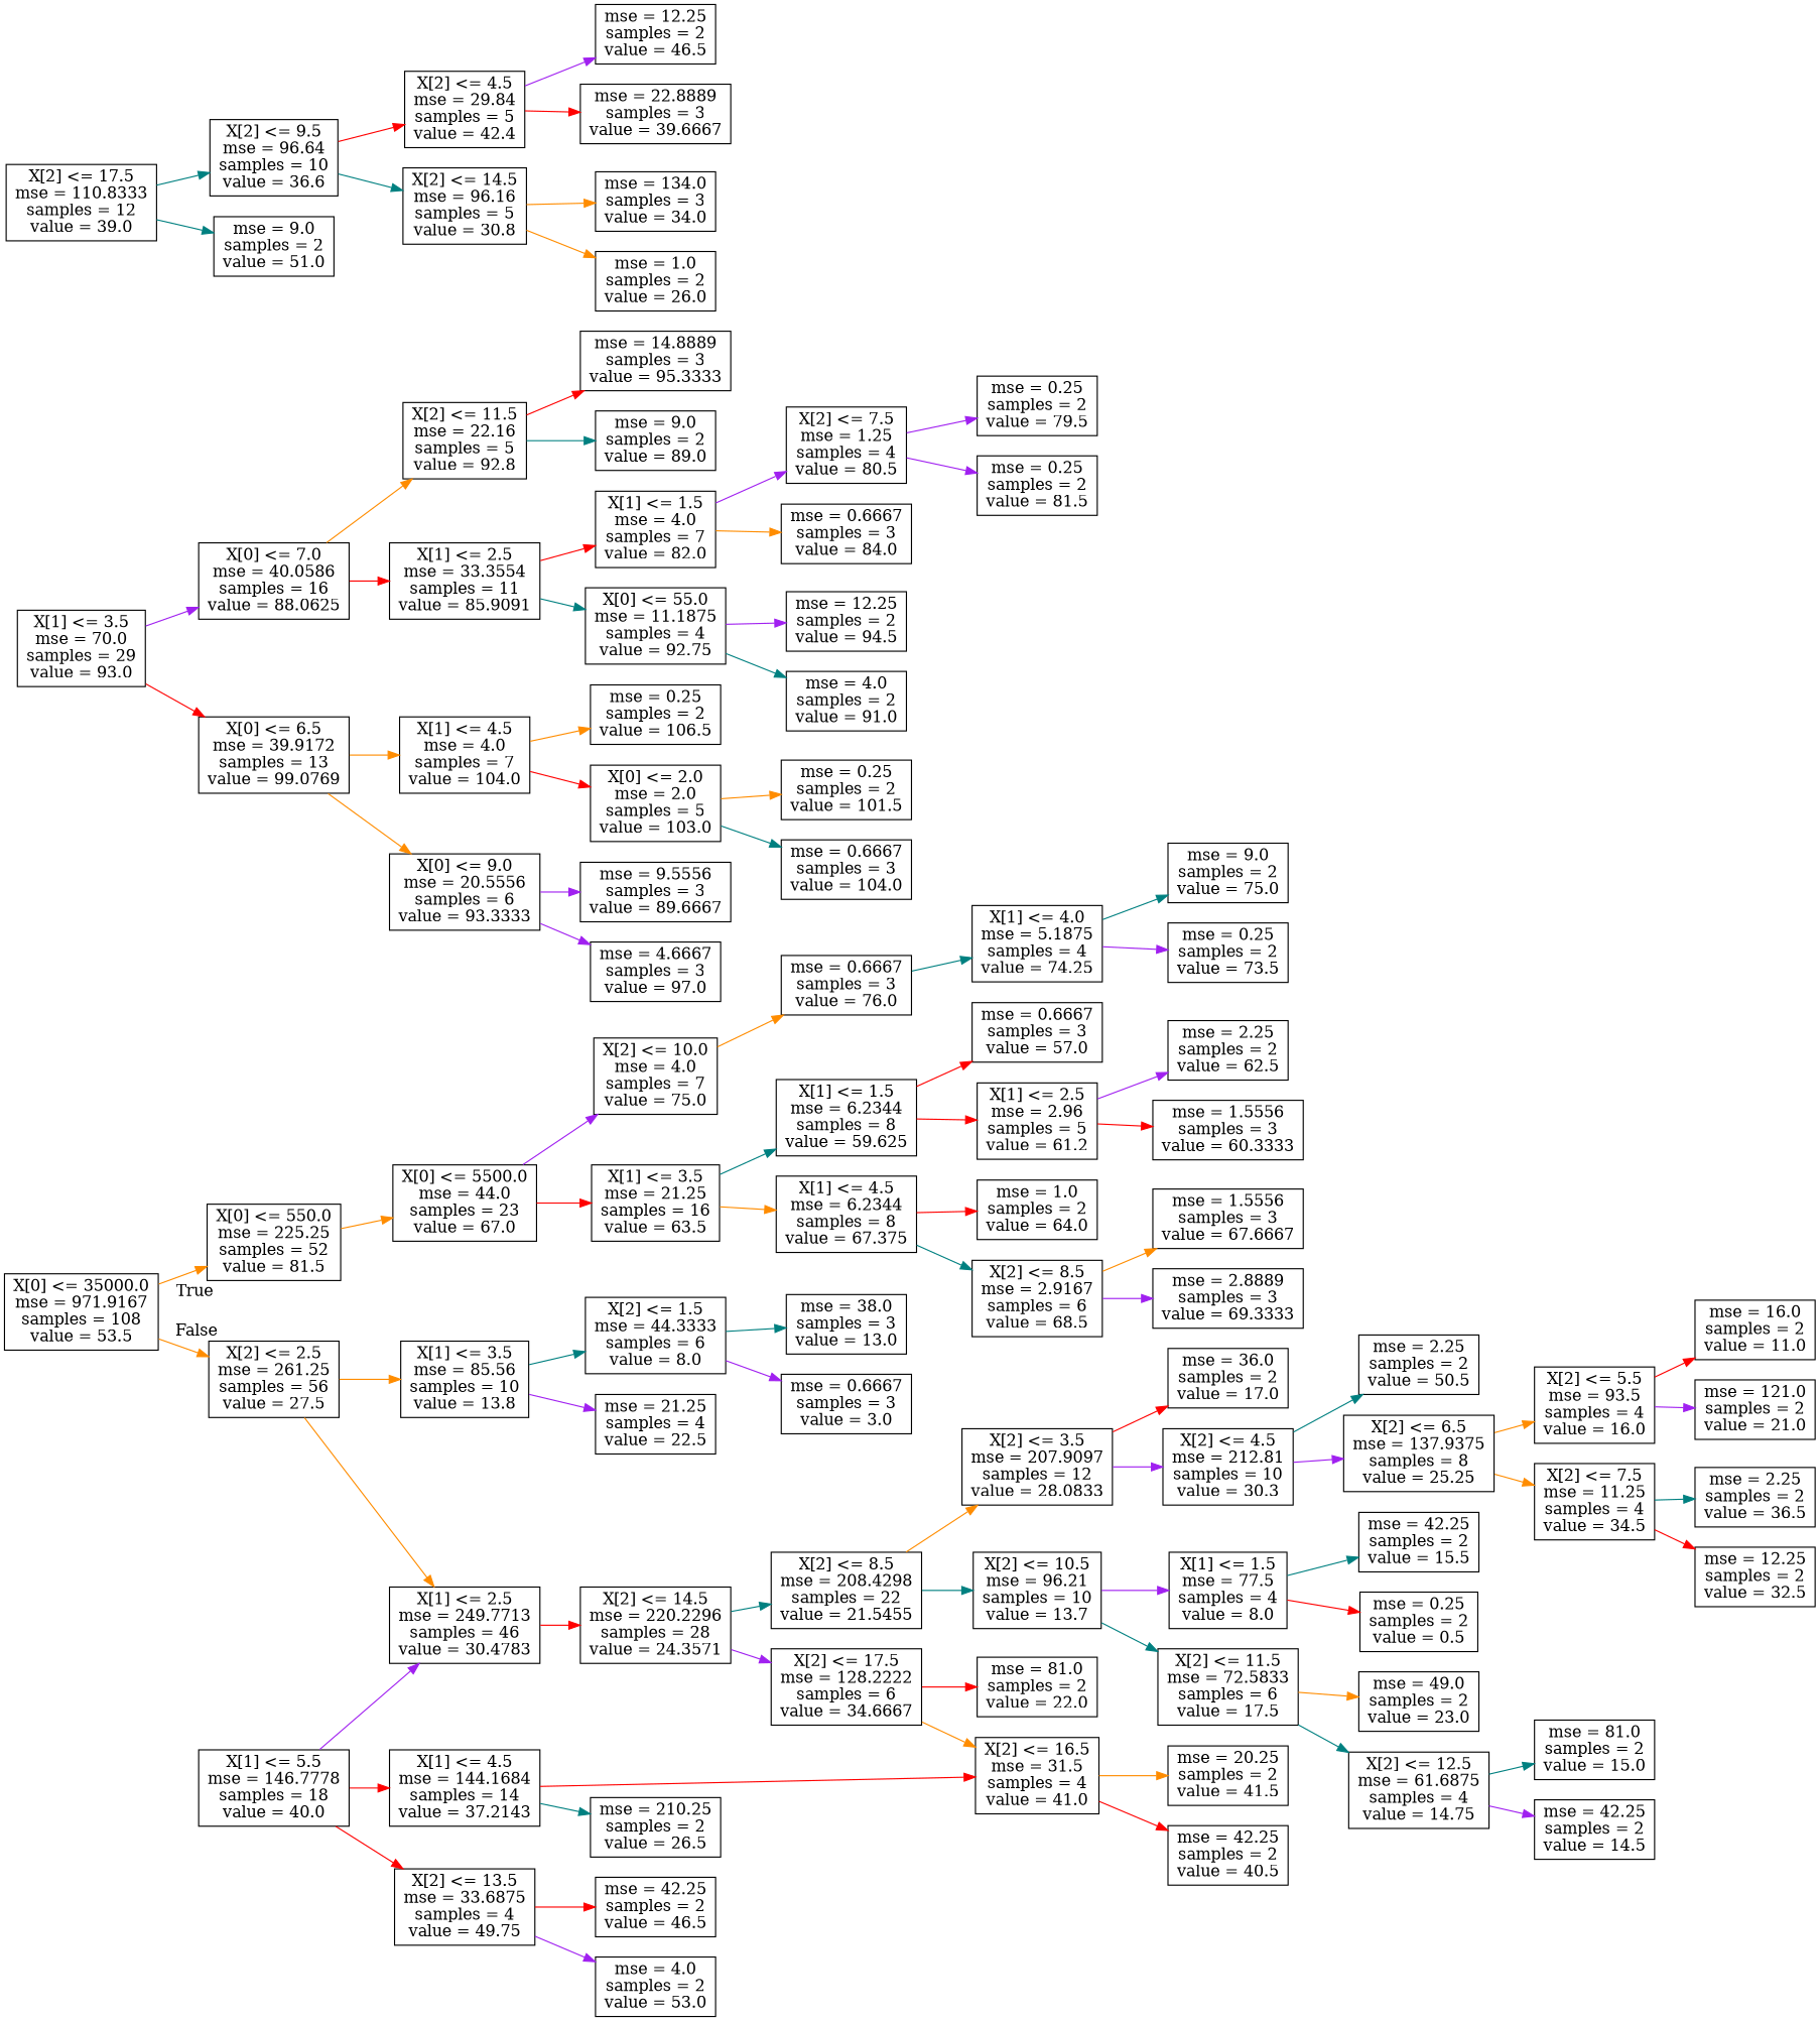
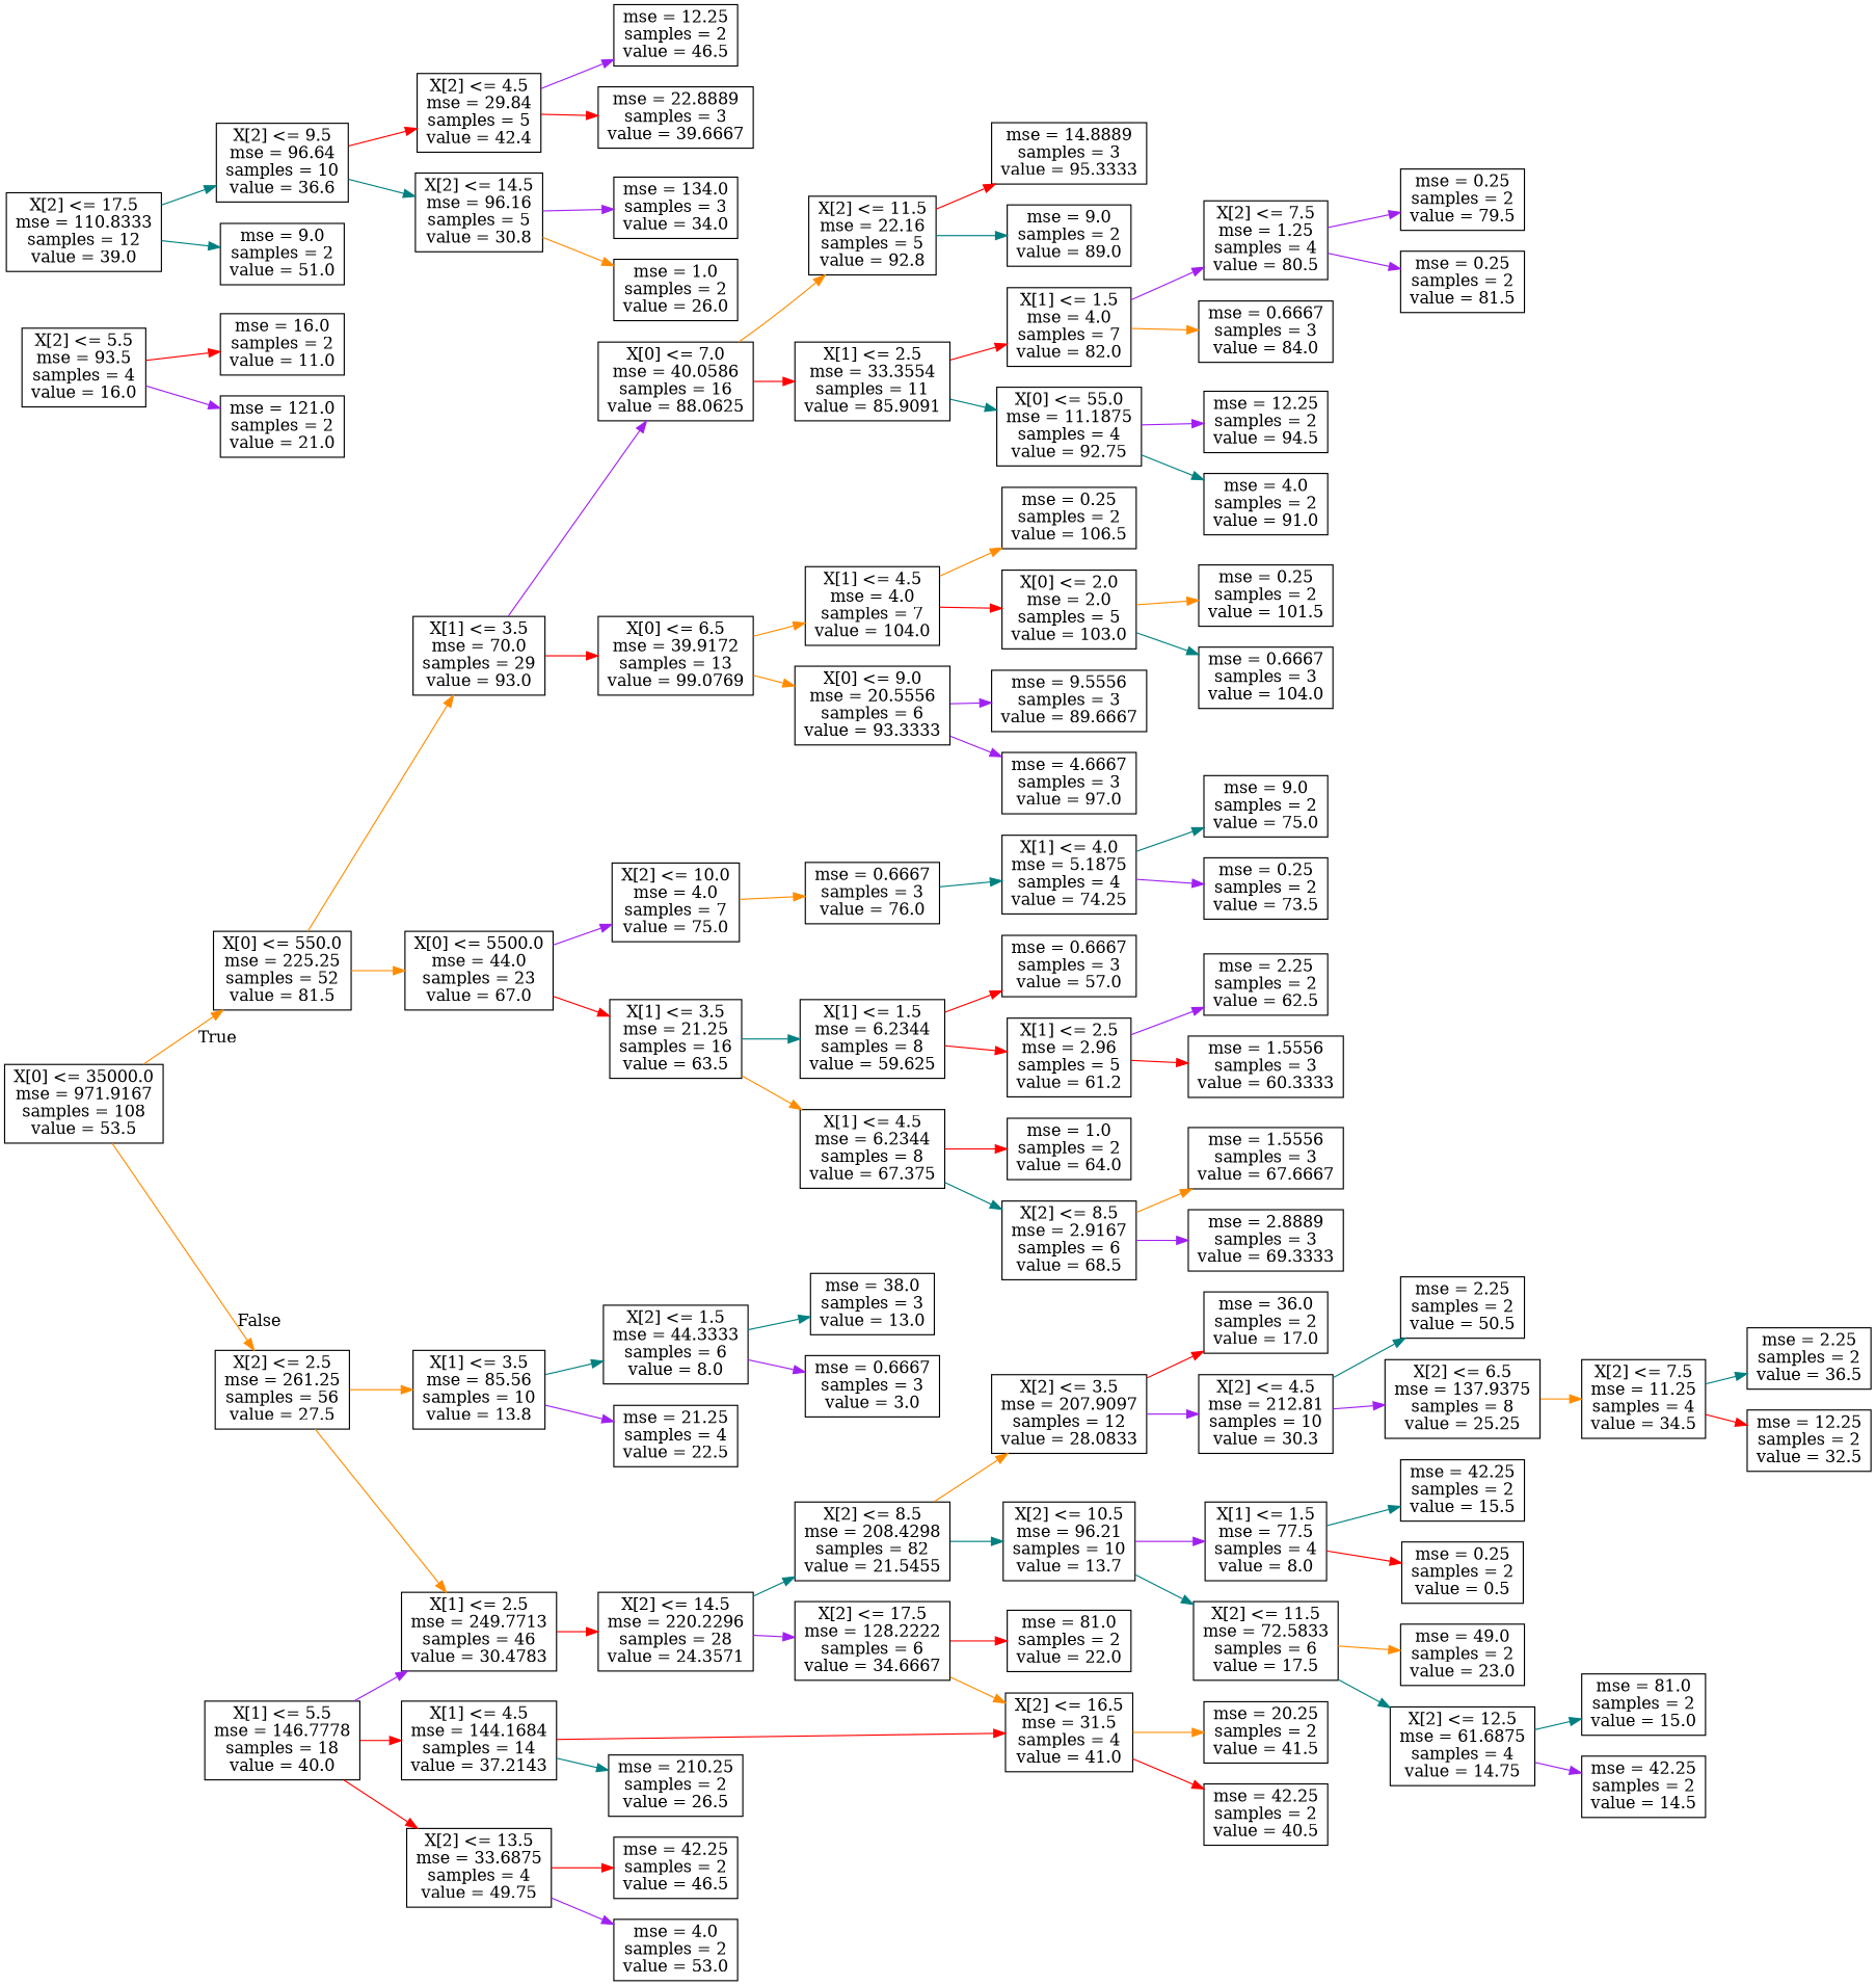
  digraph {
    rankdir=LR
    node [shape=box]
    edge [color=darkorange]
    n1 [label="X[0] <= 35000.0\nmse = 971.9167\nsamples = 108\nvalue = 53.5"]
    n2 [label="X[0] <= 550.0\nmse = 225.25\nsamples = 52\nvalue = 81.5"]
    n3 [label="X[2] <= 2.5\nmse = 261.25\nsamples = 56\nvalue = 27.5"]
    n4 [label="X[1] <= 3.5\nmse = 70.0\nsamples = 29\nvalue = 93.0"]
    n5 [label="X[0] <= 5500.0\nmse = 44.0\nsamples = 23\nvalue = 67.0"]
    n6 [label="X[1] <= 3.5\nmse = 85.56\nsamples = 10\nvalue = 13.8"]
    n7 [label="X[1] <= 2.5\nmse = 249.7713\nsamples = 46\nvalue = 30.4783"]
    n8 [label="X[0] <= 7.0\nmse = 40.0586\nsamples = 16\nvalue = 88.0625"]
    n9 [label="X[0] <= 6.5\nmse = 39.9172\nsamples = 13\nvalue = 99.0769"]
    n10 [label="X[2] <= 10.0\nmse = 4.0\nsamples = 7\nvalue = 75.0"]
    n11 [label="X[1] <= 3.5\nmse = 21.25\nsamples = 16\nvalue = 63.5"]
    n12 [label="X[2] <= 11.5\nmse = 22.16\nsamples = 5\nvalue = 92.8"]
    n13 [label="X[1] <= 2.5\nmse = 33.3554\nsamples = 11\nvalue = 85.9091"]
    n14 [label="X[1] <= 4.5\nmse = 4.0\nsamples = 7\nvalue = 104.0"]
    n15 [label="X[0] <= 9.0\nmse = 20.5556\nsamples = 6\nvalue = 93.3333"]
    n16 [label="mse = 14.8889\nsamples = 3\nvalue = 95.3333"]
    n17 [label="mse = 9.0\nsamples = 2\nvalue = 89.0"]
    n18 [label="X[1] <= 1.5\nmse = 4.0\nsamples = 7\nvalue = 82.0"]
    n19 [label="X[0] <= 55.0\nmse = 11.1875\nsamples = 4\nvalue = 92.75"]
    n20 [label="X[2] <= 7.5\nmse = 1.25\nsamples = 4\nvalue = 80.5"]
    n21 [label="mse = 0.6667\nsamples = 3\nvalue = 84.0"]
    n22 [label="mse = 12.25\nsamples = 2\nvalue = 94.5"]
    n23 [label="mse = 4.0\nsamples = 2\nvalue = 91.0"]
    n24 [label="mse = 0.25\nsamples = 2\nvalue = 79.5"]
    n25 [label="mse = 0.25\nsamples = 2\nvalue = 81.5"]
    n26 [label="mse = 0.25\nsamples = 2\nvalue = 106.5"]
    n27 [label="X[0] <= 2.0\nmse = 2.0\nsamples = 5\nvalue = 103.0"]
    n28 [label="mse = 9.5556\nsamples = 3\nvalue = 89.6667"]
    n29 [label="mse = 4.6667\nsamples = 3\nvalue = 97.0"]
    n30 [label="mse = 0.25\nsamples = 2\nvalue = 101.5"]
    n31 [label="mse = 0.6667\nsamples = 3\nvalue = 104.0"]
    n32 [label="mse = 0.6667\nsamples = 3\nvalue = 76.0"]
    n33 [label="X[1] <= 1.5\nmse = 6.2344\nsamples = 8\nvalue = 59.625"]
    n34 [label="X[1] <= 4.5\nmse = 6.2344\nsamples = 8\nvalue = 67.375"]
    n35 [label="X[1] <= 4.0\nmse = 5.1875\nsamples = 4\nvalue = 74.25"]
    n36 [label="mse = 9.0\nsamples = 2\nvalue = 75.0"]
    n37 [label="mse = 0.25\nsamples = 2\nvalue = 73.5"]
    n38 [label="mse = 0.6667\nsamples = 3\nvalue = 57.0"]
    n39 [label="X[1] <= 2.5\nmse = 2.96\nsamples = 5\nvalue = 61.2"]
    n40 [label="mse = 1.0\nsamples = 2\nvalue = 64.0"]
    n41 [label="X[2] <= 8.5\nmse = 2.9167\nsamples = 6\nvalue = 68.5"]
    n42 [label="mse = 2.25\nsamples = 2\nvalue = 62.5"]
    n43 [label="mse = 1.5556\nsamples = 3\nvalue = 60.3333"]
    n44 [label="mse = 1.5556\nsamples = 3\nvalue = 67.6667"]
    n45 [label="mse = 2.8889\nsamples = 3\nvalue = 69.3333"]
    n46 [label="X[2] <= 1.5\nmse = 44.3333\nsamples = 6\nvalue = 8.0"]
    n47 [label="mse = 21.25\nsamples = 4\nvalue = 22.5"]
    n48 [label="X[2] <= 14.5\nmse = 220.2296\nsamples = 28\nvalue = 24.3571"]
    n49 [label="mse = 38.0\nsamples = 3\nvalue = 13.0"]
    n50 [label="mse = 0.6667\nsamples = 3\nvalue = 3.0"]
-   n51 [label="X[2] <= 8.5\nmse = 208.4298\nsamples = 22\nvalue = 21.5455"]
+   n51 [label="X[2] <= 8.5\nmse = 208.4298\nsamples = 82\nvalue = 21.5455"]
    n52 [label="X[2] <= 17.5\nmse = 128.2222\nsamples = 6\nvalue = 34.6667"]
    n53 [label="X[1] <= 5.5\nmse = 146.7778\nsamples = 18\nvalue = 40.0"]
    n54 [label="X[1] <= 4.5\nmse = 144.1684\nsamples = 14\nvalue = 37.2143"]
    n55 [label="X[2] <= 13.5\nmse = 33.6875\nsamples = 4\nvalue = 49.75"]
    n56 [label="X[2] <= 3.5\nmse = 207.9097\nsamples = 12\nvalue = 28.0833"]
    n57 [label="X[2] <= 10.5\nmse = 96.21\nsamples = 10\nvalue = 13.7"]
    n58 [label="X[2] <= 16.5\nmse = 31.5\nsamples = 4\nvalue = 41.0"]
    n59 [label="mse = 81.0\nsamples = 2\nvalue = 22.0"]
    n60 [label="mse = 36.0\nsamples = 2\nvalue = 17.0"]
    n61 [label="X[2] <= 4.5\nmse = 212.81\nsamples = 10\nvalue = 30.3"]
    n62 [label="X[1] <= 1.5\nmse = 77.5\nsamples = 4\nvalue = 8.0"]
    n63 [label="X[2] <= 11.5\nmse = 72.5833\nsamples = 6\nvalue = 17.5"]
    n64 [label="mse = 2.25\nsamples = 2\nvalue = 50.5"]
    n65 [label="X[2] <= 6.5\nmse = 137.9375\nsamples = 8\nvalue = 25.25"]
    n66 [label="X[2] <= 5.5\nmse = 93.5\nsamples = 4\nvalue = 16.0"]
    n67 [label="X[2] <= 7.5\nmse = 11.25\nsamples = 4\nvalue = 34.5"]
    n68 [label="mse = 16.0\nsamples = 2\nvalue = 11.0"]
    n69 [label="mse = 121.0\nsamples = 2\nvalue = 21.0"]
    n70 [label="mse = 2.25\nsamples = 2\nvalue = 36.5"]
    n71 [label="mse = 12.25\nsamples = 2\nvalue = 32.5"]
    n72 [label="mse = 42.25\nsamples = 2\nvalue = 15.5"]
    n73 [label="mse = 0.25\nsamples = 2\nvalue = 0.5"]
    n74 [label="mse = 49.0\nsamples = 2\nvalue = 23.0"]
    n75 [label="X[2] <= 12.5\nmse = 61.6875\nsamples = 4\nvalue = 14.75"]
    n76 [label="mse = 81.0\nsamples = 2\nvalue = 15.0"]
    n77 [label="mse = 42.25\nsamples = 2\nvalue = 14.5"]
    n78 [label="mse = 20.25\nsamples = 2\nvalue = 41.5"]
    n79 [label="mse = 42.25\nsamples = 2\nvalue = 40.5"]
    n80 [label="mse = 210.25\nsamples = 2\nvalue = 26.5"]
    n81 [label="mse = 42.25\nsamples = 2\nvalue = 46.5"]
    n82 [label="mse = 4.0\nsamples = 2\nvalue = 53.0"]
    n83 [label="X[2] <= 17.5\nmse = 110.8333\nsamples = 12\nvalue = 39.0"]
    n84 [label="X[2] <= 9.5\nmse = 96.64\nsamples = 10\nvalue = 36.6"]
    n85 [label="mse = 9.0\nsamples = 2\nvalue = 51.0"]
    n86 [label="X[2] <= 4.5\nmse = 29.84\nsamples = 5\nvalue = 42.4"]
    n87 [label="X[2] <= 14.5\nmse = 96.16\nsamples = 5\nvalue = 30.8"]
    n88 [label="mse = 12.25\nsamples = 2\nvalue = 46.5"]
    n89 [label="mse = 22.8889\nsamples = 3\nvalue = 39.6667"]
    n90 [label="mse = 134.0\nsamples = 3\nvalue = 34.0"]
    n91 [label="mse = 1.0\nsamples = 2\nvalue = 26.0"]
    n1 -> n2 [headlabel=True labelangle=45 labeldistance=2.5]
    n1 -> n3 [headlabel=False labelangle=-45 labeldistance=2.5]
+   n2 -> n4
    n2 -> n5
    n3 -> n6
    n3 -> n7
    n4 -> n8 [color=purple]
    n4 -> n9 [color=red]
    n5 -> n10 [color=purple]
    n5 -> n11 [color=red]
    n6 -> n46 [color=teal]
    n6 -> n47 [color=purple]
    n7 -> n48 [color=red]
    n8 -> n12
    n8 -> n13 [color=red]
    n9 -> n14
    n9 -> n15
    n10 -> n32
    n11 -> n33 [color=teal]
    n11 -> n34
    n12 -> n16 [color=red]
    n12 -> n17 [color=teal]
    n13 -> n18 [color=red]
    n13 -> n19 [color=teal]
    n14 -> n26
    n14 -> n27 [color=red]
    n15 -> n28 [color=purple]
    n15 -> n29 [color=purple]
    n18 -> n20 [color=purple]
    n18 -> n21
    n19 -> n22 [color=purple]
    n19 -> n23 [color=teal]
    n20 -> n24 [color=purple]
    n20 -> n25 [color=purple]
    n27 -> n30
    n27 -> n31 [color=teal]
    n32 -> n35 [color=teal]
    n33 -> n38 [color=red]
    n33 -> n39 [color=red]
    n34 -> n40 [color=red]
    n34 -> n41 [color=teal]
    n35 -> n36 [color=teal]
    n35 -> n37 [color=purple]
    n39 -> n42 [color=purple]
    n39 -> n43 [color=red]
    n41 -> n44
    n41 -> n45 [color=purple]
    n46 -> n49 [color=teal]
    n46 -> n50 [color=purple]
    n48 -> n51 [color=teal]
    n48 -> n52 [color=purple]
    n51 -> n56
    n51 -> n57 [color=teal]
    n52 -> n58
    n52 -> n59 [color=red]
    n53 -> n7 [color=purple]
    n53 -> n54 [color=red]
    n53 -> n55 [color=red]
    n54 -> n58 [color=red]
    n54 -> n80 [color=teal]
    n55 -> n81 [color=red]
    n55 -> n82 [color=purple]
    n56 -> n60 [color=red]
    n56 -> n61 [color=purple]
    n57 -> n62 [color=purple]
    n57 -> n63 [color=teal]
    n58 -> n78
    n58 -> n79 [color=red]
    n61 -> n64 [color=teal]
    n61 -> n65 [color=purple]
    n62 -> n72 [color=teal]
    n62 -> n73 [color=red]
    n63 -> n74
    n63 -> n75 [color=teal]
-   n65 -> n66
    n65 -> n67
    n66 -> n68 [color=red]
    n66 -> n69 [color=purple]
    n67 -> n70 [color=teal]
    n67 -> n71 [color=red]
    n75 -> n76 [color=teal]
    n75 -> n77 [color=purple]
    n83 -> n84 [color=teal]
    n83 -> n85 [color=teal]
    n84 -> n86 [color=red]
    n84 -> n87 [color=teal]
    n86 -> n88 [color=purple]
    n86 -> n89 [color=red]
-   n87 -> n90
+   n87 -> n90 [color=purple]
    n87 -> n91
  }
